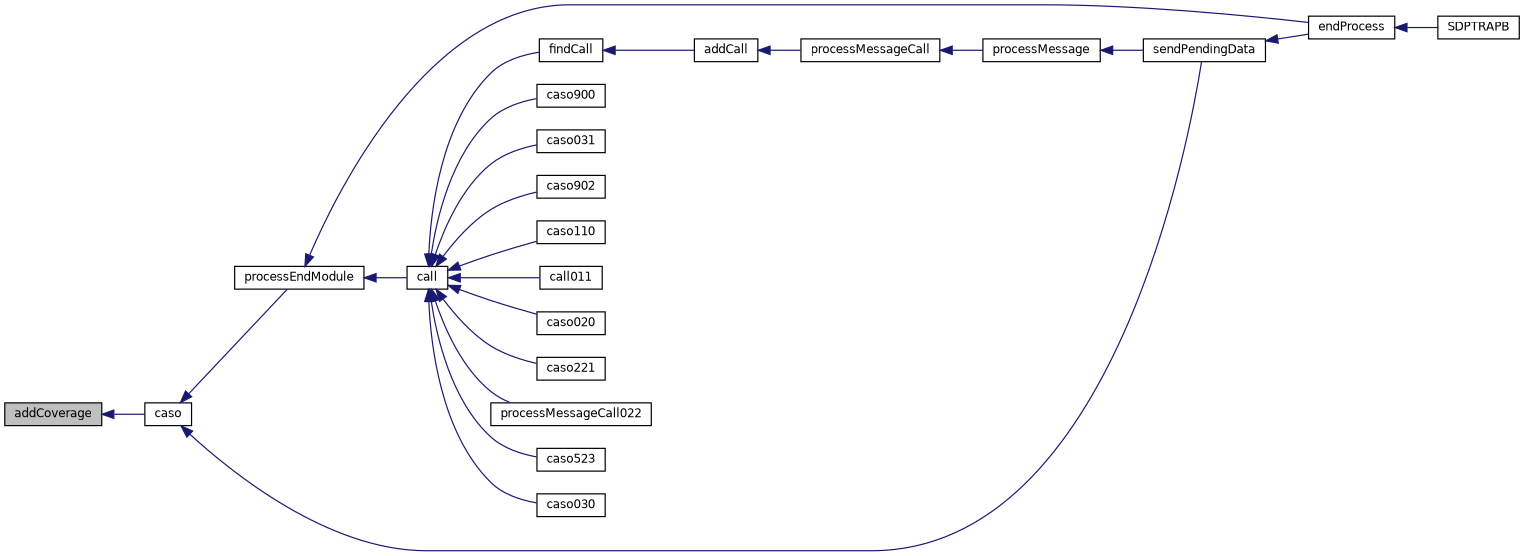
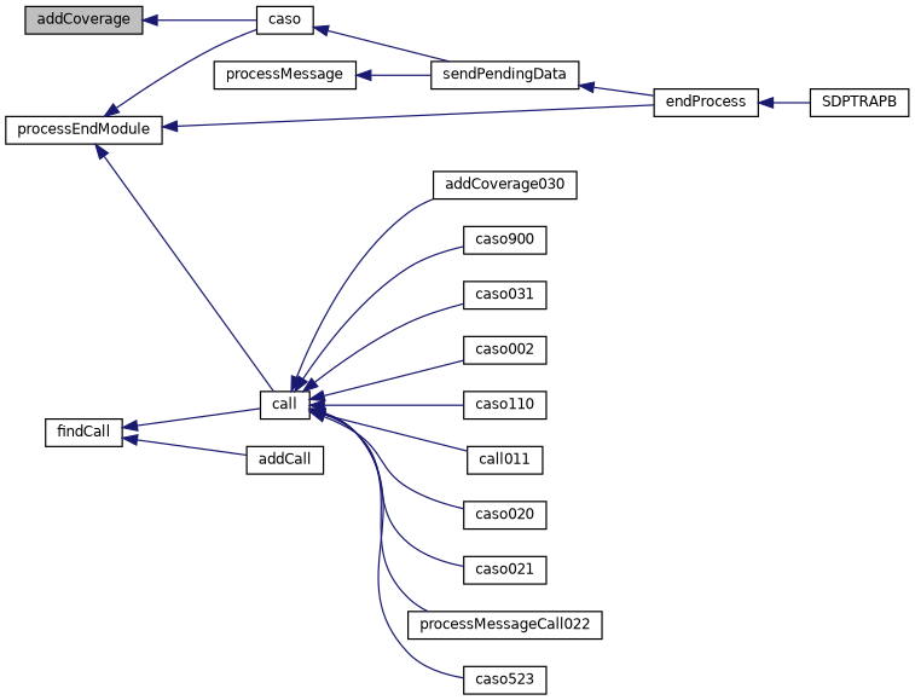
  digraph {
    rankdir=LR
    node [color=black fillcolor=white fontname=Helvetica fontsize=10 shape=record style=filled]
    edge [color=midnightblue dir=back fontname=Helvetica fontsize=10 labelfontname=Helvetica labelfontsize=10 style=solid]
    n1 [fillcolor=grey75 fontcolor=black height=0.2 label=addCoverage width=0.4]
    n2 [height=0.2 label=caso width=0.4]
    n3 [height=0.2 label=processEndModule width=0.4]
    n4 [height=0.2 label=sendPendingData width=0.4]
    n5 [height=0.2 label=endProcess width=0.4]
    n6 [height=0.2 label=call width=0.4]
    n7 [height=0.2 label=SDPTRAPB width=0.4]
    n8 [height=0.2 label=findCall width=0.4]
    n9 [height=0.2 label=caso900 width=0.4]
    n10 [height=0.2 label=caso031 width=0.4]
-   n11 [height=0.2 label=caso902 width=0.4]
+   n11 [height=0.2 label=caso002 width=0.4]
    n12 [height=0.2 label=caso110 width=0.4]
    n13 [height=0.2 label=call011 width=0.4]
    n14 [height=0.2 label=caso020 width=0.4]
-   n15 [height=0.2 label=caso221 width=0.4]
+   n15 [height=0.2 label=caso021 width=0.4]
    n16 [height=0.2 label=processMessageCall022 width=0.4]
    n17 [height=0.2 label=caso523 width=0.4]
-   n18 [height=0.2 label=caso030 width=0.4]
+   n18 [height=0.2 label=addCoverage030 width=0.4]
    n19 [height=0.2 label=addCall width=0.4]
-   n20 [height=0.2 label=processMessageCall width=0.4]
    n21 [height=0.2 label=processMessage width=0.4]
    n1 -> n2
-   n2 -> n3
+   n3 -> n2
    n2 -> n4
    n3 -> n5
    n3 -> n6
    n4 -> n5
    n5 -> n7
-   n6 -> n8
+   n8 -> n6
    n6 -> n9
    n6 -> n10
    n6 -> n11
    n6 -> n12
    n6 -> n13
    n6 -> n14
    n6 -> n15
    n6 -> n16
    n6 -> n17
    n6 -> n18
    n8 -> n19
-   n19 -> n20
-   n20 -> n21
    n21 -> n4
  }
